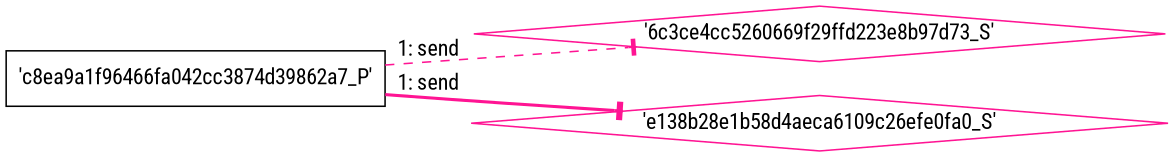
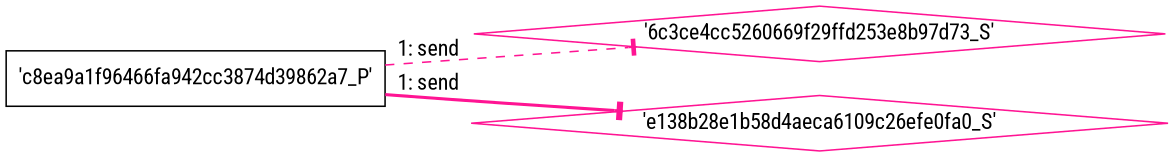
  digraph {
    engine=neato
    fixedsize=false
    fontname="Roboto Condensed"
    fontsize=10
    nodesep=0.3
    rankdir=LR
    ranksep=0
    splines=true
    node [color=deeppink fontname="Roboto Condensed" node_type=Socket shape=diamond]
    edge [arrowhead=tee color=deeppink fontname="Roboto Condensed"]
-   "'c8ea9a1f96466fa042cc3874d39862a7_P'" [color=black node_type=Process shape=box]
-   "'6c3ce4cc5260669f29ffd253e8b97d73_S'" [label="'6c3ce4cc5260669f29ffd223e8b97d73_S'"]
+   "'c8ea9a1f96466fa042cc3874d39862a7_P'" [color=black node_type=Process shape=box label="'c8ea9a1f96466fa942cc3874d39862a7_P'"]
+   "'6c3ce4cc5260669f29ffd253e8b97d73_S'"
    "'e138b28e1b58d4aeca6109c26efe0fa0_S'"
    "'c8ea9a1f96466fa042cc3874d39862a7_P'" -> "'6c3ce4cc5260669f29ffd253e8b97d73_S'" [label="1: send" style=dashed]
    "'c8ea9a1f96466fa042cc3874d39862a7_P'" -> "'e138b28e1b58d4aeca6109c26efe0fa0_S'" [label="1: send" style=bold]
  }
